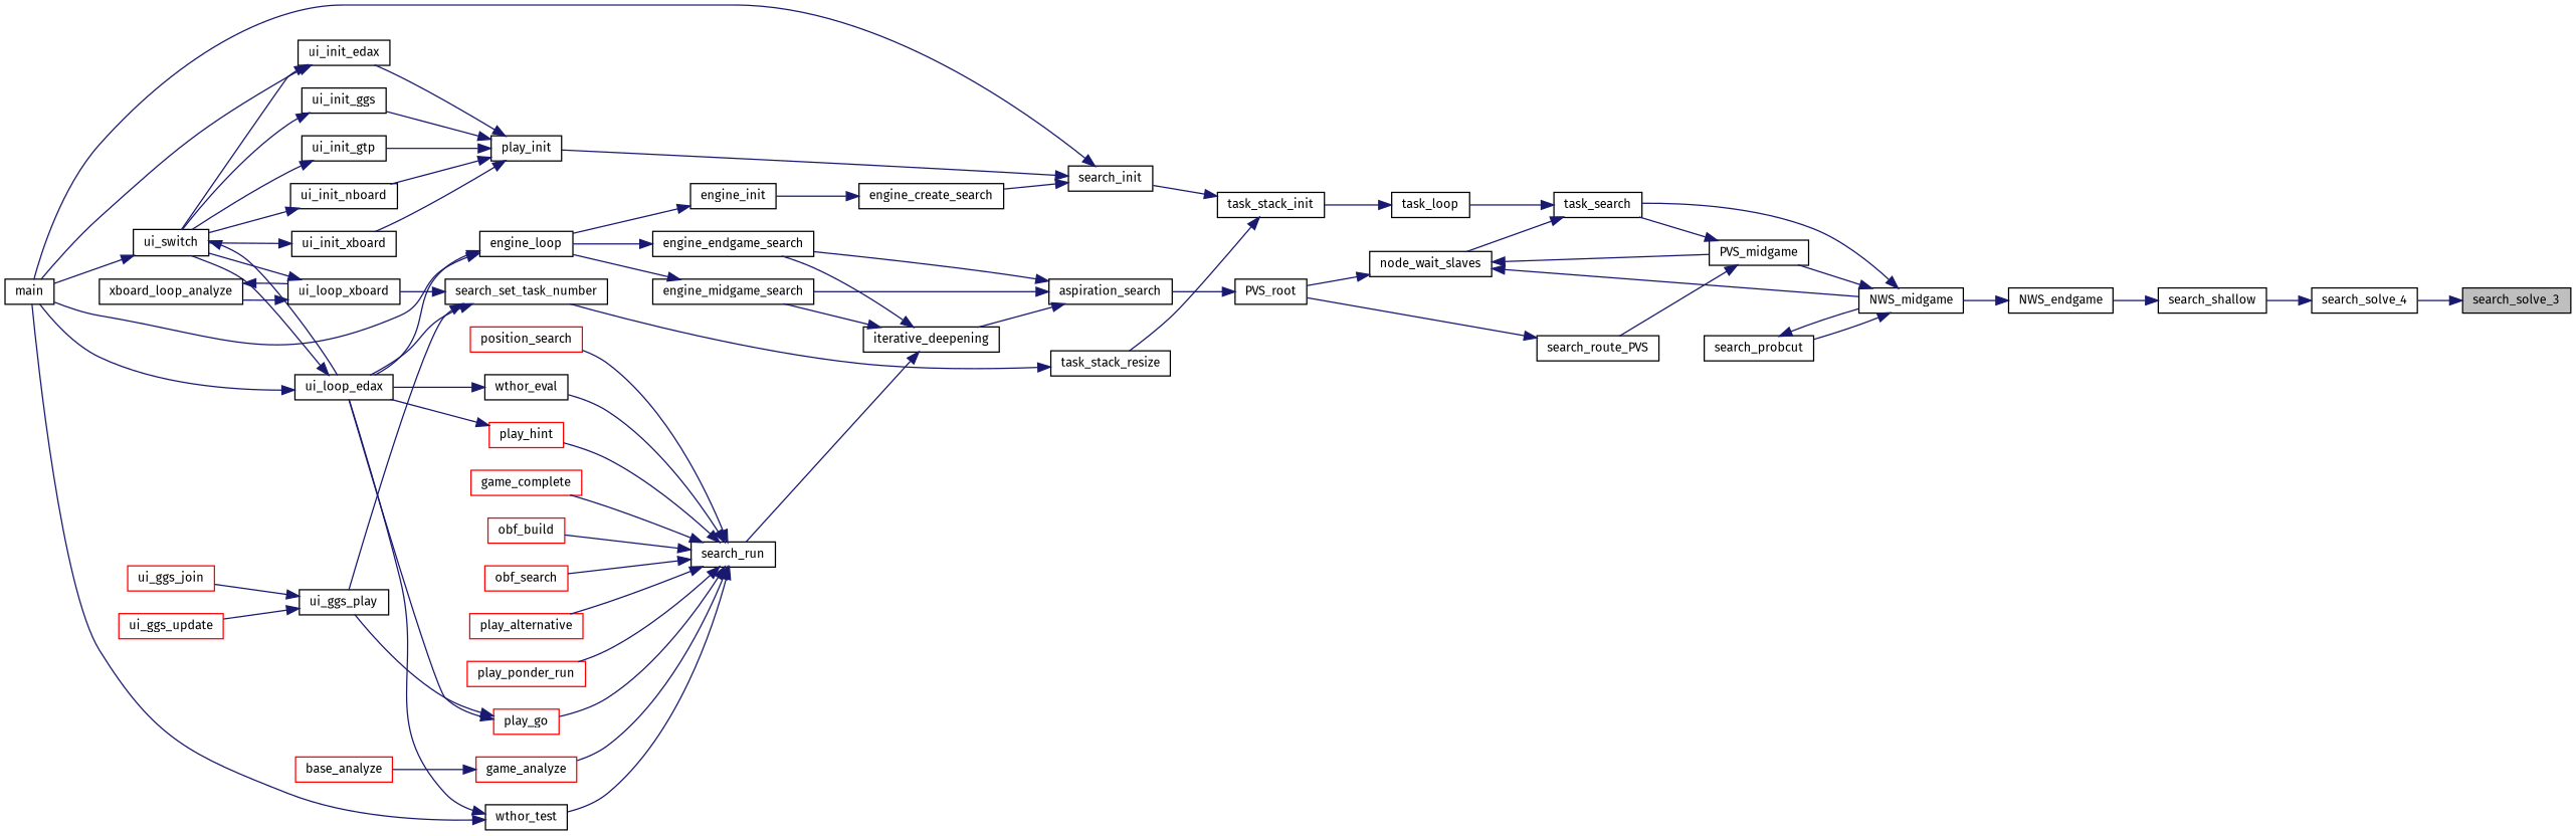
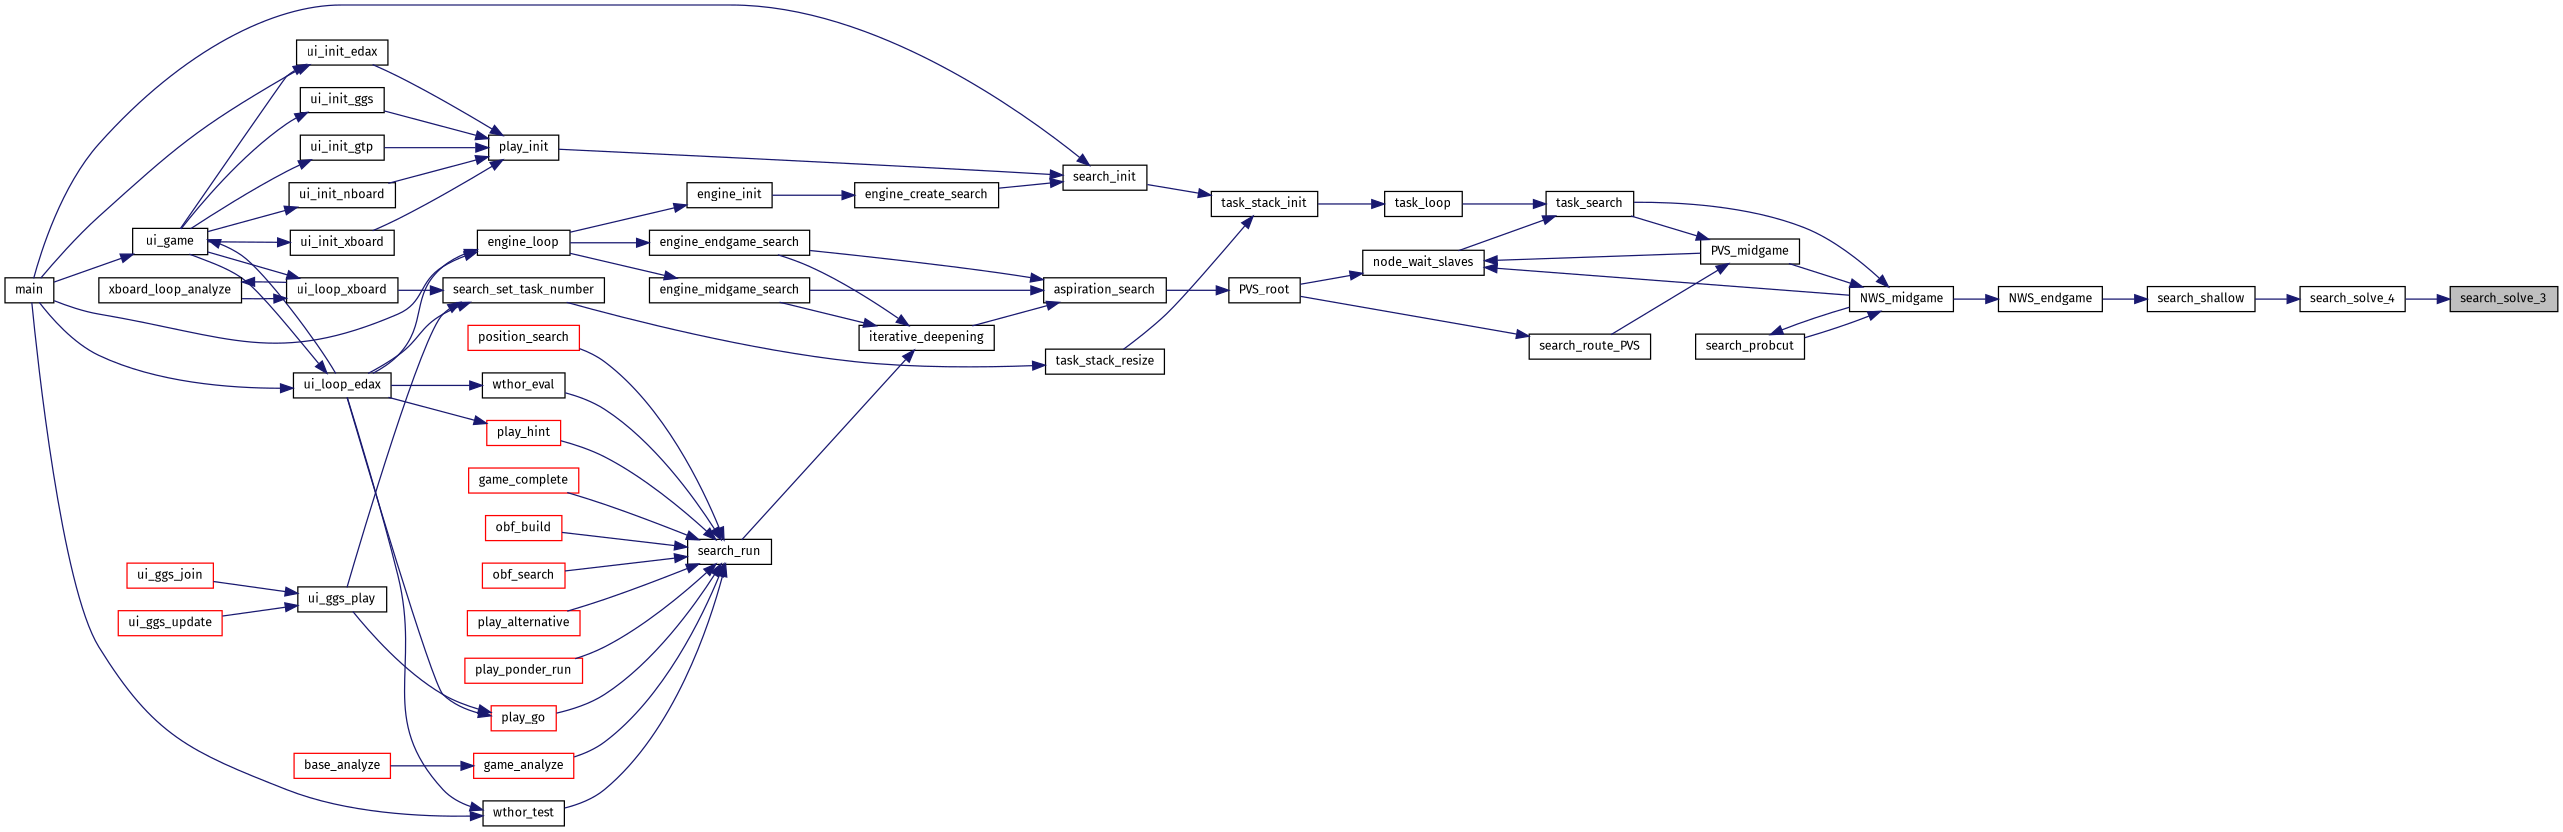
  digraph {
    fontname="Fira Sans"
    rankdir=RL
    node [color=black fontname="Fira Sans" fontsize=10 shape=record]
    edge [color=midnightblue dir=back fontname="Fira Sans" fontsize=10 labelfontname=FreeSans labelfontsize=10 style=solid]
    n1 [fillcolor=grey75 fontcolor=black height=0.2 label=search_solve_3 style=filled width=0.4]
    n2 [height=0.2 label=search_solve_4 width=0.4]
    n3 [height=0.2 label=search_shallow width=0.4]
    n4 [height=0.2 label=NWS_endgame width=0.4]
    n5 [height=0.2 label=NWS_midgame width=0.4]
    n6 [height=0.2 label=PVS_midgame width=0.4]
    n7 [height=0.2 label=task_search width=0.4]
    n8 [height=0.2 label=search_probcut width=0.4]
    n9 [height=0.2 label=search_route_PVS width=0.4]
    n10 [height=0.2 label=node_wait_slaves width=0.4]
    n11 [height=0.2 label=task_loop width=0.4]
    n12 [height=0.2 label=PVS_root width=0.4]
    n13 [height=0.2 label=aspiration_search width=0.4]
    n14 [height=0.2 label=engine_endgame_search width=0.4]
    n15 [height=0.2 label=engine_midgame_search width=0.4]
    n16 [height=0.2 label=iterative_deepening width=0.4]
    n17 [height=0.2 label=engine_loop width=0.4]
    n18 [height=0.2 label=search_run width=0.4]
    n19 [height=0.2 label=main width=0.4]
    n20 [height=0.2 label=ui_loop_edax width=0.4]
-   n21 [height=0.2 label=ui_switch width=0.4]
+   n21 [height=0.2 label=ui_game width=0.4]
    n22 [color=red height=0.2 label=game_analyze width=0.4]
    n23 [color=red height=0.2 label=game_complete width=0.4]
    n24 [color=red height=0.2 label=obf_build width=0.4]
    n25 [color=red height=0.2 label=obf_search width=0.4]
    n26 [color=red height=0.2 label=play_alternative width=0.4]
    n27 [color=red height=0.2 label=play_go width=0.4]
    n28 [color=red height=0.2 label=play_hint width=0.4]
    n29 [color=red height=0.2 label=play_ponder_run width=0.4]
    n30 [color=red height=0.2 label=position_search width=0.4]
    n31 [height=0.2 label=wthor_eval width=0.4]
    n32 [height=0.2 label=wthor_test width=0.4]
    n33 [color=red height=0.2 label=base_analyze width=0.4]
    n34 [height=0.2 label=ui_ggs_play width=0.4]
    n35 [color=red height=0.2 label=ui_ggs_join width=0.4]
    n36 [color=red height=0.2 label=ui_ggs_update width=0.4]
    n37 [height=0.2 label=task_stack_init width=0.4]
    n38 [height=0.2 label=search_init width=0.4]
    n39 [height=0.2 label=task_stack_resize width=0.4]
    n40 [height=0.2 label=engine_create_search width=0.4]
    n41 [height=0.2 label=play_init width=0.4]
    n42 [height=0.2 label=search_set_task_number width=0.4]
    n43 [height=0.2 label=engine_init width=0.4]
    n44 [height=0.2 label=ui_init_edax width=0.4]
    n45 [height=0.2 label=ui_init_ggs width=0.4]
    n46 [height=0.2 label=ui_init_gtp width=0.4]
    n47 [height=0.2 label=ui_init_nboard width=0.4]
    n48 [height=0.2 label=ui_init_xboard width=0.4]
    n49 [height=0.2 label=ui_loop_xboard width=0.4]
    n50 [height=0.2 label=xboard_loop_analyze width=0.4]
    n1 -> n2
    n2 -> n3
    n3 -> n4
    n4 -> n5
    n5 -> n6
    n5 -> n7
    n5 -> n8
    n6 -> n7
    n6 -> n9
    n7 -> n10
    n7 -> n11
    n8 -> n5
    n9 -> n12
    n10 -> n5
    n10 -> n6
    n10 -> n12
    n11 -> n37
    n12 -> n13
    n13 -> n14
    n13 -> n15
    n13 -> n16
    n14 -> n17
    n15 -> n17
    n16 -> n14
    n16 -> n15
    n16 -> n18
    n17 -> n19
    n17 -> n20
    n18 -> n22
    n18 -> n23
    n18 -> n24
    n18 -> n25
    n18 -> n26
    n18 -> n27
    n18 -> n28
    n18 -> n29
    n18 -> n30
    n18 -> n31
    n18 -> n32
    n20 -> n19
    n20 -> n21
    n21 -> n19
    n21 -> n20
    n22 -> n33
    n27 -> n20
    n27 -> n34
    n28 -> n20
    n31 -> n20
    n32 -> n19
    n32 -> n20
    n34 -> n35
    n34 -> n36
    n37 -> n38
    n37 -> n39
    n38 -> n19
    n38 -> n40
    n38 -> n41
    n39 -> n42
    n40 -> n43
    n41 -> n44
    n41 -> n45
    n41 -> n46
    n41 -> n47
    n41 -> n48
    n42 -> n20
    n42 -> n34
    n42 -> n49
    n43 -> n17
    n44 -> n19
    n44 -> n21
    n45 -> n21
    n46 -> n21
    n47 -> n21
    n48 -> n21
    n49 -> n21
    n49 -> n50
    n50 -> n49
  }
